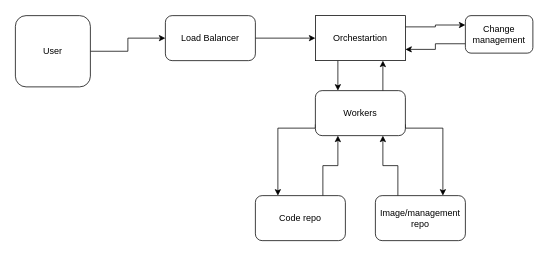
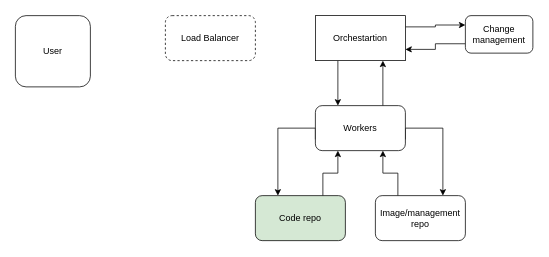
  <mxCell id="0" />
  <mxCell id="1" parent="0" />
- <mxCell id="2" style="edgeStyle=orthogonalEdgeStyle;rounded=0;orthogonalLoop=1;jettySize=auto;html=1;exitX=1;exitY=0.5;exitDx=0;exitDy=0;entryX=0;entryY=0.5;entryDx=0;entryDy=0;" parent="1" source="3" target="5" edge="1"><mxGeometry relative="1" as="geometry" /></mxCell>
  <mxCell id="3" value="User" style="rounded=1;whiteSpace=wrap;html=1;" parent="1" vertex="1"><mxGeometry x="20" y="20" width="100" height="95" as="geometry" /></mxCell>
- <mxCell id="4" style="edgeStyle=orthogonalEdgeStyle;rounded=0;orthogonalLoop=1;jettySize=auto;html=1;exitX=1;exitY=0.5;exitDx=0;exitDy=0;" parent="1" source="5" target="8" edge="1"><mxGeometry relative="1" as="geometry" /></mxCell>
- <mxCell id="5" value="Load Balancer" style="rounded=1;whiteSpace=wrap;html=1;" parent="1" vertex="1"><mxGeometry x="220" y="20" width="120" height="60" as="geometry" /></mxCell>
+ <mxCell id="5" value="Load Balancer" style="rounded=1;whiteSpace=wrap;html=1;dashed=1;" parent="1" vertex="1"><mxGeometry x="220" y="20" width="120" height="60" as="geometry" /></mxCell>
  <mxCell id="6" style="edgeStyle=orthogonalEdgeStyle;rounded=0;orthogonalLoop=1;jettySize=auto;html=1;exitX=0.25;exitY=1;exitDx=0;exitDy=0;entryX=0.25;entryY=0;entryDx=0;entryDy=0;" parent="1" source="8" target="12" edge="1"><mxGeometry relative="1" as="geometry" /></mxCell>
  <mxCell id="7" style="edgeStyle=orthogonalEdgeStyle;rounded=0;orthogonalLoop=1;jettySize=auto;html=1;exitX=1;exitY=0.25;exitDx=0;exitDy=0;entryX=0;entryY=0.25;entryDx=0;entryDy=0;" edge="1" parent="1" source="8" target="18"><mxGeometry relative="1" as="geometry" /></mxCell>
  <mxCell id="8" value="Orchestartion" style="whiteSpace=wrap;html=1;rounded=0;" parent="1" vertex="1"><mxGeometry x="420" y="20" width="120" height="60" as="geometry" /></mxCell>
  <mxCell id="9" style="edgeStyle=orthogonalEdgeStyle;rounded=0;orthogonalLoop=1;jettySize=auto;html=1;exitX=0.75;exitY=0;exitDx=0;exitDy=0;entryX=0.75;entryY=1;entryDx=0;entryDy=0;" parent="1" source="12" target="8" edge="1"><mxGeometry relative="1" as="geometry" /></mxCell>
  <mxCell id="10" style="edgeStyle=orthogonalEdgeStyle;rounded=0;orthogonalLoop=1;jettySize=auto;html=1;exitX=0;exitY=0.75;exitDx=0;exitDy=0;entryX=0.25;entryY=0;entryDx=0;entryDy=0;" parent="1" source="12" target="14" edge="1"><mxGeometry relative="1" as="geometry"><Array as="points"><mxPoint x="420" y="170" /><mxPoint x="370" y="170" /></Array></mxGeometry></mxCell>
  <mxCell id="11" style="edgeStyle=orthogonalEdgeStyle;rounded=0;orthogonalLoop=1;jettySize=auto;html=1;exitX=1;exitY=0.75;exitDx=0;exitDy=0;entryX=0.75;entryY=0;entryDx=0;entryDy=0;" parent="1" source="12" target="16" edge="1"><mxGeometry relative="1" as="geometry"><Array as="points"><mxPoint x="540" y="170" /><mxPoint x="590" y="170" /></Array></mxGeometry></mxCell>
- <mxCell id="12" value="Workers" style="rounded=1;whiteSpace=wrap;html=1;" parent="1" vertex="1"><mxGeometry x="420" y="120" width="120" height="60" as="geometry" /></mxCell>
+ <mxCell id="12" value="Workers" style="rounded=1;whiteSpace=wrap;html=1;" parent="1" vertex="1"><mxGeometry x="420" y="140" width="120" height="60" as="geometry" /></mxCell>
  <mxCell id="13" style="edgeStyle=orthogonalEdgeStyle;rounded=0;orthogonalLoop=1;jettySize=auto;html=1;exitX=0.75;exitY=0;exitDx=0;exitDy=0;entryX=0.25;entryY=1;entryDx=0;entryDy=0;" parent="1" source="14" target="12" edge="1"><mxGeometry relative="1" as="geometry" /></mxCell>
- <mxCell id="14" value="Code repo" style="rounded=1;whiteSpace=wrap;html=1;" parent="1" vertex="1"><mxGeometry x="340" y="260" width="120" height="60" as="geometry" /></mxCell>
+ <mxCell id="14" value="Code repo" style="rounded=1;whiteSpace=wrap;html=1;fillColor=#d5e8d4;" parent="1" vertex="1"><mxGeometry x="340" y="260" width="120" height="60" as="geometry" /></mxCell>
  <mxCell id="15" style="edgeStyle=orthogonalEdgeStyle;rounded=0;orthogonalLoop=1;jettySize=auto;html=1;exitX=0.25;exitY=0;exitDx=0;exitDy=0;entryX=0.75;entryY=1;entryDx=0;entryDy=0;" parent="1" source="16" target="12" edge="1"><mxGeometry relative="1" as="geometry" /></mxCell>
  <mxCell id="16" value="Image/management repo" style="rounded=1;whiteSpace=wrap;html=1;" parent="1" vertex="1"><mxGeometry x="500" y="260" width="120" height="60" as="geometry" /></mxCell>
  <mxCell id="17" style="edgeStyle=orthogonalEdgeStyle;rounded=0;orthogonalLoop=1;jettySize=auto;html=1;exitX=0;exitY=0.75;exitDx=0;exitDy=0;entryX=1;entryY=0.75;entryDx=0;entryDy=0;" edge="1" parent="1" source="18" target="8"><mxGeometry relative="1" as="geometry" /></mxCell>
  <mxCell id="18" value="Change management" style="rounded=1;whiteSpace=wrap;html=1;" vertex="1" parent="1"><mxGeometry x="620" y="20" width="90" height="50" as="geometry" /></mxCell>
